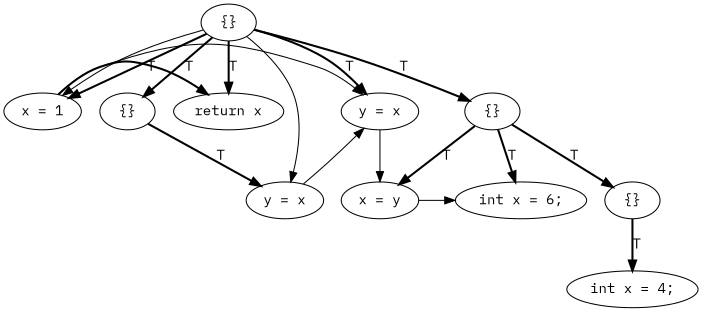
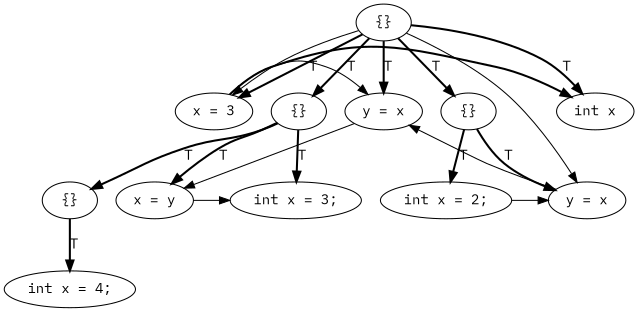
  digraph {
    fontname="IBM Plex Mono"
    rankdir=TD
    node [fontname="IBM Plex Mono"]
    edge [fontname="IBM Plex Mono" style=bold]
-   n1 [label="x = 1"]
+   n1 [label="x = 3"]
    n2 [label="y = x"]
-   n3 [label="return x"]
+   n3 [label="int x"]
    n4 [label="{}"]
    n5 [label="{}"]
+   n6 [label="int x = 2;"]
    n7 [label="y = x"]
    n8 [label="x = y"]
-   n9 [label="int x = 6;"]
+   n9 [label="int x = 3;"]
    n10 [label="{}"]
    n11 [label="int x = 4;"]
    n12 [label="{}"]
    subgraph sub_1 {
      rank=same
      n1
      n2
      n3
      n4
      n5
    }
    subgraph sub_2 {
      rank=same
+     n6
      n7
      n8
      n9
      n10
    }
    subgraph sub_3 {
      rank=same
      n11
    }
    n1 -> n2 [style=""]
    n1 -> n3
    n2 -> n8 [style=""]
+   n4 -> n6 [label=T]
    n4 -> n7 [label=T]
    n5 -> n8 [label=T]
    n5 -> n9 [label=T]
    n5 -> n10 [label=T]
+   n6 -> n7 [style=""]
    n7 -> n2 [style=""]
    n8 -> n9 [style=""]
    n10 -> n11 [label=T]
    n12 -> n1 [label=T]
    n12 -> n1 [style=""]
    n12 -> n2 [label=T]
    n12 -> n3 [label=T]
    n12 -> n4 [label=T]
    n12 -> n5 [label=T]
    n12 -> n7 [style=""]
  }
